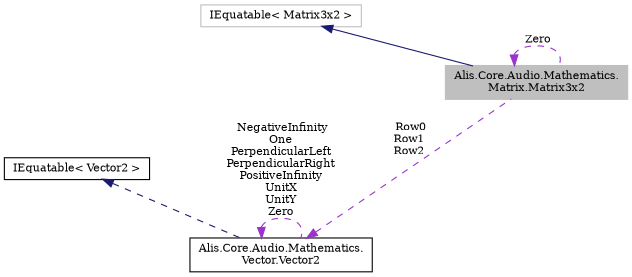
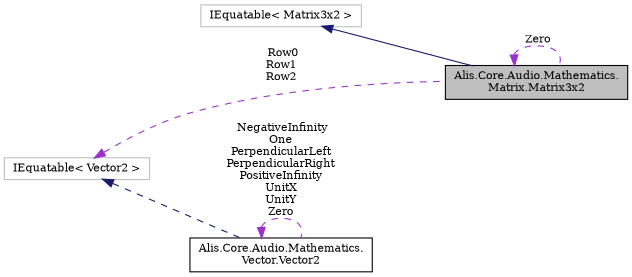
  digraph {
    fontname="DejaVu Serif"
    rankdir=LR
    node [color=black fillcolor=white fontname="DejaVu Serif" fontsize=10 shape=record style=filled]
    edge [color=darkorchid3 dir=back fontname="DejaVu Serif" fontsize=10 labelfontname=Helvetica labelfontsize=10 style=dashed]
-   n1 [color=grey75 fillcolor=grey75 fontcolor=black height=0.2 label="Alis.Core.Audio.Mathematics.\lMatrix.Matrix3x2" width=0.4]
+   n1 [fillcolor=grey75 fontcolor=black height=0.2 label="Alis.Core.Audio.Mathematics.\lMatrix.Matrix3x2" width=0.4]
    n2 [color=grey75 height=0.2 label="IEquatable\< Matrix3x2 \>" width=0.4]
    n3 [height=0.2 label="Alis.Core.Audio.Mathematics.\lVector.Vector2" width=0.4]
-   n4 [height=0.2 label="IEquatable\< Vector2 \>" width=0.4]
+   n4 [color=grey75 height=0.2 label="IEquatable\< Vector2 \>" width=0.4]
    n1 -> n1 [label=" Zero"]
    n2 -> n1 [color=midnightblue style=solid]
-   n3 -> n1 [label=" Row0\nRow1\nRow2"]
+   n4 -> n1 [label=" Row0\nRow1\nRow2"]
    n3 -> n3 [label=" NegativeInfinity\nOne\nPerpendicularLeft\nPerpendicularRight\nPositiveInfinity\nUnitX\nUnitY\nZero"]
    n4 -> n3 [color=midnightblue]
  }
